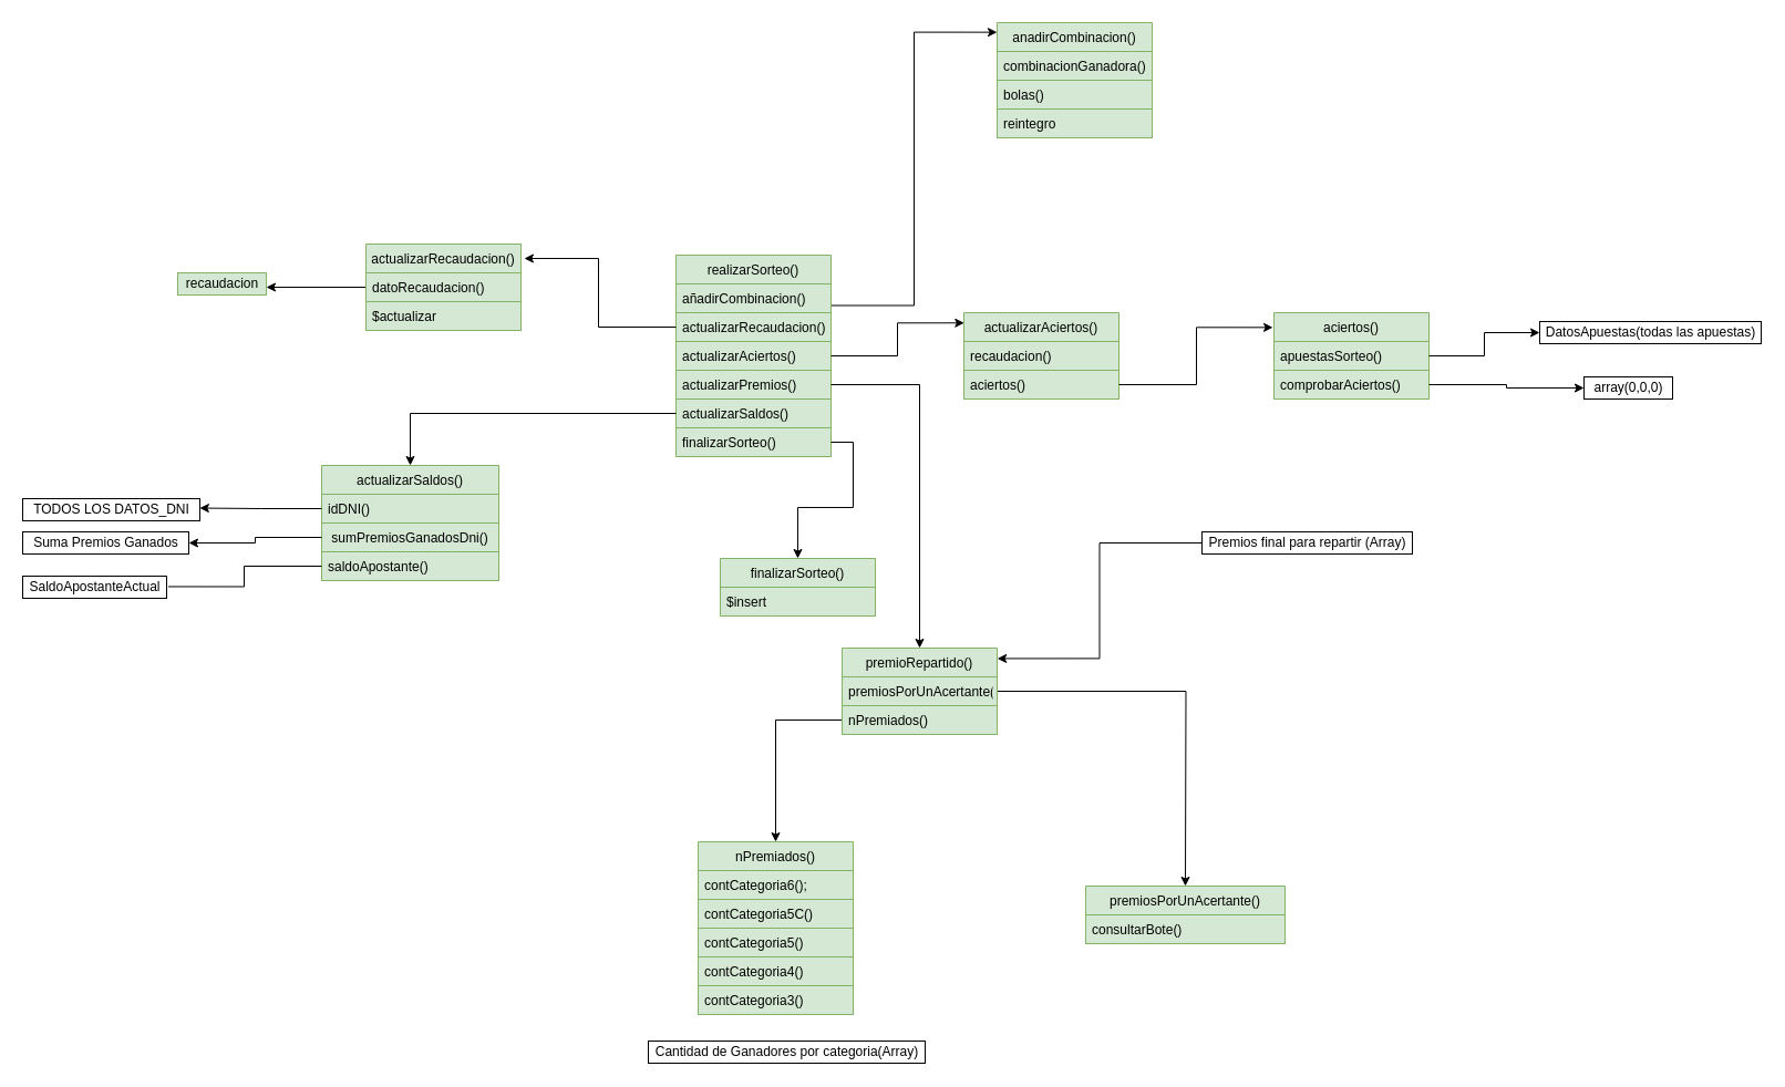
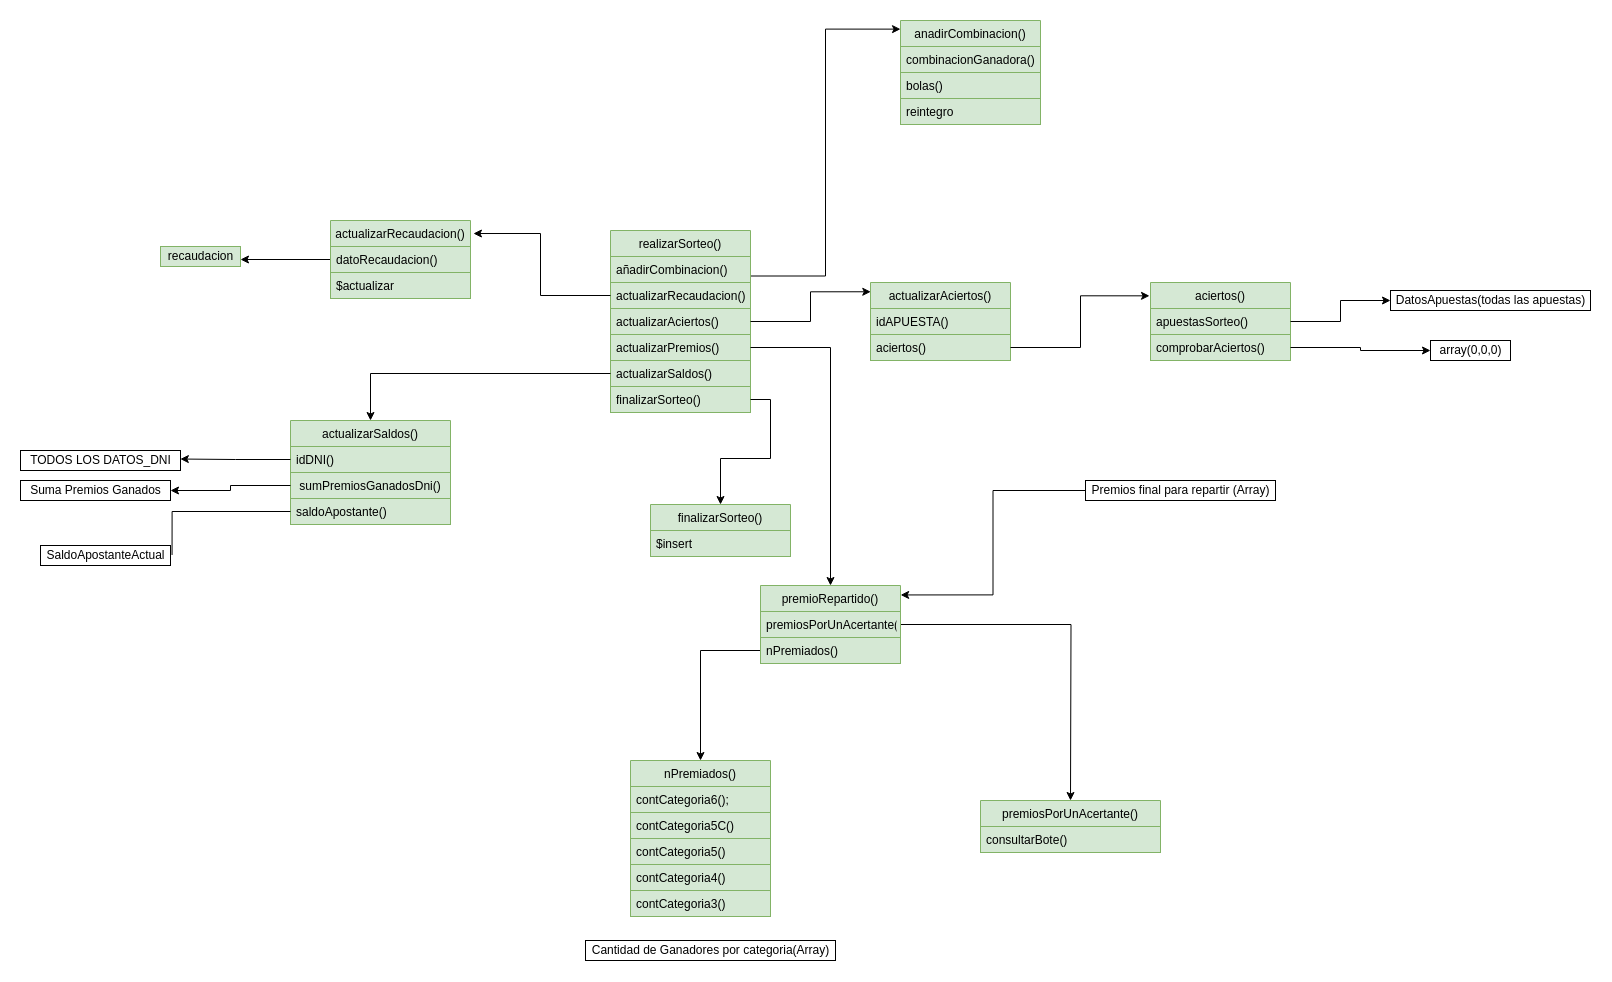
  <mxCell id="0" />
  <mxCell id="1" parent="0" />
  <mxCell id="2" style="edgeStyle=orthogonalEdgeStyle;rounded=0;orthogonalLoop=1;jettySize=auto;html=1;exitX=1;exitY=0.25;exitDx=0;exitDy=0;entryX=0;entryY=0.083;entryDx=0;entryDy=0;entryPerimeter=0;" parent="1" source="3" target="24" edge="1"><mxGeometry relative="1" as="geometry" /></mxCell>
  <mxCell id="3" value="realizarSorteo()" style="swimlane;fontStyle=0;childLayout=stackLayout;horizontal=1;startSize=26;horizontalStack=0;resizeParent=1;resizeParentMax=0;resizeLast=0;collapsible=1;marginBottom=0;strokeColor=#82b366;fillColor=#d5e8d4;" parent="1" vertex="1"><mxGeometry x="610" y="230" width="140" height="182" as="geometry" /></mxCell>
  <mxCell id="4" value="añadirCombinacion()" style="text;align=left;verticalAlign=top;spacingLeft=4;spacingRight=4;overflow=hidden;rotatable=0;points=[[0,0.5],[1,0.5]];portConstraint=eastwest;fillColor=#d5e8d4;strokeColor=#82b366;" parent="3" vertex="1"><mxGeometry y="26" width="140" height="26" as="geometry" /></mxCell>
  <mxCell id="5" value="actualizarRecaudacion()" style="text;align=left;verticalAlign=top;spacingLeft=4;spacingRight=4;overflow=hidden;rotatable=0;points=[[0,0.5],[1,0.5]];portConstraint=eastwest;fillColor=#d5e8d4;strokeColor=#82b366;" parent="3" vertex="1"><mxGeometry y="52" width="140" height="26" as="geometry" /></mxCell>
  <mxCell id="6" value="actualizarAciertos()" style="text;align=left;verticalAlign=top;spacingLeft=4;spacingRight=4;overflow=hidden;rotatable=0;points=[[0,0.5],[1,0.5]];portConstraint=eastwest;fillColor=#d5e8d4;strokeColor=#82b366;" parent="3" vertex="1"><mxGeometry y="78" width="140" height="26" as="geometry" /></mxCell>
  <mxCell id="7" value="actualizarPremios()" style="text;align=left;verticalAlign=top;spacingLeft=4;spacingRight=4;overflow=hidden;rotatable=0;points=[[0,0.5],[1,0.5]];portConstraint=eastwest;fillColor=#d5e8d4;strokeColor=#82b366;" parent="3" vertex="1"><mxGeometry y="104" width="140" height="26" as="geometry" /></mxCell>
  <mxCell id="8" value="actualizarSaldos()" style="text;align=left;verticalAlign=top;spacingLeft=4;spacingRight=4;overflow=hidden;rotatable=0;points=[[0,0.5],[1,0.5]];portConstraint=eastwest;fillColor=#d5e8d4;strokeColor=#82b366;" vertex="1" parent="3"><mxGeometry y="130" width="140" height="26" as="geometry" /></mxCell>
  <mxCell id="9" value="finalizarSorteo()" style="text;align=left;verticalAlign=top;spacingLeft=4;spacingRight=4;overflow=hidden;rotatable=0;points=[[0,0.5],[1,0.5]];portConstraint=eastwest;fillColor=#d5e8d4;strokeColor=#82b366;" parent="3" vertex="1"><mxGeometry y="156" width="140" height="26" as="geometry" /></mxCell>
  <mxCell id="10" style="edgeStyle=orthogonalEdgeStyle;rounded=0;orthogonalLoop=1;jettySize=auto;html=1;exitX=0;exitY=0.5;exitDx=0;exitDy=0;" parent="1" source="21" edge="1"><mxGeometry relative="1" as="geometry"><mxPoint x="240" y="259" as="targetPoint" /><Array as="points" /></mxGeometry></mxCell>
  <mxCell id="11" value="recaudacion" style="text;html=1;align=center;verticalAlign=middle;resizable=0;points=[];autosize=1;fillColor=#d5e8d4;strokeColor=#82b366;" parent="1" vertex="1"><mxGeometry x="160" y="246" width="80" height="20" as="geometry" /></mxCell>
  <mxCell id="12" value="DatosApuestas(todas las apuestas)" style="text;html=1;align=center;verticalAlign=middle;resizable=0;points=[];autosize=1;fillColor=#ffffff;strokeColor=#000000;" parent="1" vertex="1"><mxGeometry x="1390" y="290" width="200" height="20" as="geometry" /></mxCell>
  <mxCell id="13" value="array(0,0,0)" style="text;html=1;align=center;verticalAlign=middle;resizable=0;points=[];autosize=1;fillColor=#ffffff;strokeColor=#000000;" parent="1" vertex="1"><mxGeometry x="1430" y="340" width="80" height="20" as="geometry" /></mxCell>
  <mxCell id="14" style="edgeStyle=orthogonalEdgeStyle;rounded=0;orthogonalLoop=1;jettySize=auto;html=1;exitX=0;exitY=0.5;exitDx=0;exitDy=0;entryX=1.021;entryY=0.167;entryDx=0;entryDy=0;entryPerimeter=0;" parent="1" source="5" target="20" edge="1"><mxGeometry relative="1" as="geometry" /></mxCell>
  <mxCell id="15" value="actualizarAciertos()" style="swimlane;fontStyle=0;childLayout=stackLayout;horizontal=1;startSize=26;horizontalStack=0;resizeParent=1;resizeParentMax=0;resizeLast=0;collapsible=1;marginBottom=0;strokeColor=#82b366;fillColor=#d5e8d4;" parent="1" vertex="1"><mxGeometry x="870" y="282" width="140" height="78" as="geometry" /></mxCell>
- <mxCell id="16" value="recaudacion()" style="text;align=left;verticalAlign=top;spacingLeft=4;spacingRight=4;overflow=hidden;rotatable=0;points=[[0,0.5],[1,0.5]];portConstraint=eastwest;fillColor=#d5e8d4;strokeColor=#82b366;" parent="15" vertex="1"><mxGeometry y="26" width="140" height="26" as="geometry" /></mxCell>
+ <mxCell id="16" value="idAPUESTA()" style="text;align=left;verticalAlign=top;spacingLeft=4;spacingRight=4;overflow=hidden;rotatable=0;points=[[0,0.5],[1,0.5]];portConstraint=eastwest;fillColor=#d5e8d4;strokeColor=#82b366;" parent="15" vertex="1"><mxGeometry y="26" width="140" height="26" as="geometry" /></mxCell>
  <mxCell id="17" value="aciertos()" style="text;align=left;verticalAlign=top;spacingLeft=4;spacingRight=4;overflow=hidden;rotatable=0;points=[[0,0.5],[1,0.5]];portConstraint=eastwest;fillColor=#d5e8d4;strokeColor=#82b366;" parent="15" vertex="1"><mxGeometry y="52" width="140" height="26" as="geometry" /></mxCell>
  <mxCell id="18" style="edgeStyle=orthogonalEdgeStyle;rounded=0;orthogonalLoop=1;jettySize=auto;html=1;exitX=1;exitY=0.5;exitDx=0;exitDy=0;entryX=0.002;entryY=0.119;entryDx=0;entryDy=0;entryPerimeter=0;" parent="1" source="6" target="15" edge="1"><mxGeometry relative="1" as="geometry" /></mxCell>
  <mxCell id="19" style="edgeStyle=orthogonalEdgeStyle;rounded=0;orthogonalLoop=1;jettySize=auto;html=1;exitX=1;exitY=0.5;exitDx=0;exitDy=0;entryX=-0.007;entryY=0.171;entryDx=0;entryDy=0;entryPerimeter=0;" parent="1" source="17" target="28" edge="1"><mxGeometry relative="1" as="geometry" /></mxCell>
  <mxCell id="20" value="actualizarRecaudacion()" style="swimlane;fontStyle=0;childLayout=stackLayout;horizontal=1;startSize=26;horizontalStack=0;resizeParent=1;resizeParentMax=0;resizeLast=0;collapsible=1;marginBottom=0;strokeColor=#82b366;fillColor=#d5e8d4;" parent="1" vertex="1"><mxGeometry x="330" y="220" width="140" height="78" as="geometry" /></mxCell>
  <mxCell id="21" value="datoRecaudacion()" style="text;align=left;verticalAlign=top;spacingLeft=4;spacingRight=4;overflow=hidden;rotatable=0;points=[[0,0.5],[1,0.5]];portConstraint=eastwest;fillColor=#d5e8d4;strokeColor=#82b366;" parent="20" vertex="1"><mxGeometry y="26" width="140" height="26" as="geometry" /></mxCell>
  <mxCell id="22" value="$actualizar" style="text;align=left;verticalAlign=top;spacingLeft=4;spacingRight=4;overflow=hidden;rotatable=0;points=[[0,0.5],[1,0.5]];portConstraint=eastwest;fillColor=#d5e8d4;strokeColor=#82b366;" parent="20" vertex="1"><mxGeometry y="52" width="140" height="26" as="geometry" /></mxCell>
  <mxCell id="23" style="edgeStyle=orthogonalEdgeStyle;rounded=0;orthogonalLoop=1;jettySize=auto;html=1;exitX=1;exitY=0.5;exitDx=0;exitDy=0;" parent="1" source="9" target="46" edge="1"><mxGeometry relative="1" as="geometry" /></mxCell>
  <mxCell id="24" value="anadirCombinacion()" style="swimlane;fontStyle=0;childLayout=stackLayout;horizontal=1;startSize=26;horizontalStack=0;resizeParent=1;resizeParentMax=0;resizeLast=0;collapsible=1;marginBottom=0;strokeColor=#82b366;fillColor=#d5e8d4;" parent="1" vertex="1"><mxGeometry x="900" y="20" width="140" height="104" as="geometry" /></mxCell>
  <mxCell id="25" value="combinacionGanadora()" style="text;align=left;verticalAlign=top;spacingLeft=4;spacingRight=4;overflow=hidden;rotatable=0;points=[[0,0.5],[1,0.5]];portConstraint=eastwest;fillColor=#d5e8d4;strokeColor=#82b366;" parent="24" vertex="1"><mxGeometry y="26" width="140" height="26" as="geometry" /></mxCell>
  <mxCell id="26" value="bolas()" style="text;align=left;verticalAlign=top;spacingLeft=4;spacingRight=4;overflow=hidden;rotatable=0;points=[[0,0.5],[1,0.5]];portConstraint=eastwest;fillColor=#d5e8d4;strokeColor=#82b366;" parent="24" vertex="1"><mxGeometry y="52" width="140" height="26" as="geometry" /></mxCell>
  <mxCell id="27" value="reintegro" style="text;align=left;verticalAlign=top;spacingLeft=4;spacingRight=4;overflow=hidden;rotatable=0;points=[[0,0.5],[1,0.5]];portConstraint=eastwest;fillColor=#d5e8d4;strokeColor=#82b366;" parent="24" vertex="1"><mxGeometry y="78" width="140" height="26" as="geometry" /></mxCell>
  <mxCell id="28" value="aciertos()" style="swimlane;fontStyle=0;childLayout=stackLayout;horizontal=1;startSize=26;horizontalStack=0;resizeParent=1;resizeParentMax=0;resizeLast=0;collapsible=1;marginBottom=0;strokeColor=#82b366;fillColor=#d5e8d4;" parent="1" vertex="1"><mxGeometry x="1150" y="282" width="140" height="78" as="geometry" /></mxCell>
  <mxCell id="29" value="apuestasSorteo()" style="text;align=left;verticalAlign=top;spacingLeft=4;spacingRight=4;overflow=hidden;rotatable=0;points=[[0,0.5],[1,0.5]];portConstraint=eastwest;fillColor=#d5e8d4;strokeColor=#82b366;" parent="28" vertex="1"><mxGeometry y="26" width="140" height="26" as="geometry" /></mxCell>
  <mxCell id="30" value="comprobarAciertos()" style="text;align=left;verticalAlign=top;spacingLeft=4;spacingRight=4;overflow=hidden;rotatable=0;points=[[0,0.5],[1,0.5]];portConstraint=eastwest;fillColor=#d5e8d4;strokeColor=#82b366;" parent="28" vertex="1"><mxGeometry y="52" width="140" height="26" as="geometry" /></mxCell>
  <mxCell id="31" value="TODOS LOS DATOS_DNI" style="text;html=1;align=center;verticalAlign=middle;resizable=0;points=[];autosize=1;fillColor=#ffffff;strokeColor=#000000;" parent="1" vertex="1"><mxGeometry x="20" y="450" width="160" height="20" as="geometry" /></mxCell>
  <mxCell id="32" value="actualizarSaldos()" style="swimlane;fontStyle=0;childLayout=stackLayout;horizontal=1;startSize=26;horizontalStack=0;resizeParent=1;resizeParentMax=0;resizeLast=0;collapsible=1;marginBottom=0;strokeColor=#82b366;fillColor=#d5e8d4;" parent="1" vertex="1"><mxGeometry x="290" y="420" width="160" height="104" as="geometry" /></mxCell>
  <mxCell id="33" value="idDNI()" style="text;align=left;verticalAlign=top;spacingLeft=4;spacingRight=4;overflow=hidden;rotatable=0;points=[[0,0.5],[1,0.5]];portConstraint=eastwest;fillColor=#d5e8d4;strokeColor=#82b366;" parent="32" vertex="1"><mxGeometry y="26" width="160" height="26" as="geometry" /></mxCell>
  <mxCell id="34" value=" sumPremiosGanadosDni()" style="text;align=left;verticalAlign=top;spacingLeft=4;spacingRight=4;overflow=hidden;rotatable=0;points=[[0,0.5],[1,0.5]];portConstraint=eastwest;fillColor=#d5e8d4;strokeColor=#82b366;" parent="32" vertex="1"><mxGeometry y="52" width="160" height="26" as="geometry" /></mxCell>
  <mxCell id="35" value="saldoApostante()" style="text;align=left;verticalAlign=top;spacingLeft=4;spacingRight=4;overflow=hidden;rotatable=0;points=[[0,0.5],[1,0.5]];portConstraint=eastwest;fillColor=#d5e8d4;strokeColor=#82b366;" parent="32" vertex="1"><mxGeometry y="78" width="160" height="26" as="geometry" /></mxCell>
  <mxCell id="36" value="Suma Premios Ganados" style="text;html=1;align=center;verticalAlign=middle;resizable=0;points=[];autosize=1;fillColor=#ffffff;strokeColor=#000000;" parent="1" vertex="1"><mxGeometry x="20" y="480" width="150" height="20" as="geometry" /></mxCell>
- <mxCell id="37" value="SaldoApostanteActual" style="text;html=1;align=center;verticalAlign=middle;resizable=0;points=[];autosize=1;fillColor=#ffffff;strokeColor=#000000;" parent="1" vertex="1"><mxGeometry x="20" y="520" width="130" height="20" as="geometry" /></mxCell>
+ <mxCell id="37" value="SaldoApostanteActual" style="text;html=1;align=center;verticalAlign=middle;resizable=0;points=[];autosize=1;fillColor=#ffffff;strokeColor=#000000;" parent="1" vertex="1"><mxGeometry x="40" y="545" width="130" height="20" as="geometry" /></mxCell>
  <mxCell id="38" value="Cantidad de Ganadores por categoria(Array)" style="text;html=1;align=center;verticalAlign=middle;resizable=0;points=[];autosize=1;fillColor=#ffffff;strokeColor=#000000;" vertex="1" parent="1"><mxGeometry x="585" y="940" width="250" height="20" as="geometry" /></mxCell>
  <mxCell id="39" style="edgeStyle=orthogonalEdgeStyle;rounded=0;orthogonalLoop=1;jettySize=auto;html=1;entryX=1.001;entryY=0.121;entryDx=0;entryDy=0;entryPerimeter=0;" edge="1" parent="1" source="40" target="60"><mxGeometry relative="1" as="geometry" /></mxCell>
  <mxCell id="40" value="Premios final para repartir (Array)" style="text;html=1;align=center;verticalAlign=middle;resizable=0;points=[];autosize=1;fillColor=#ffffff;strokeColor=#000000;" vertex="1" parent="1"><mxGeometry x="1085" y="480" width="190" height="20" as="geometry" /></mxCell>
  <mxCell id="41" style="edgeStyle=orthogonalEdgeStyle;rounded=0;orthogonalLoop=1;jettySize=auto;html=1;entryX=0.999;entryY=0.426;entryDx=0;entryDy=0;entryPerimeter=0;" edge="1" parent="1" source="33" target="31"><mxGeometry relative="1" as="geometry" /></mxCell>
  <mxCell id="42" style="edgeStyle=orthogonalEdgeStyle;rounded=0;orthogonalLoop=1;jettySize=auto;html=1;" edge="1" parent="1" source="34" target="36"><mxGeometry relative="1" as="geometry" /></mxCell>
  <mxCell id="43" style="edgeStyle=orthogonalEdgeStyle;rounded=0;orthogonalLoop=1;jettySize=auto;html=1;entryX=1.012;entryY=0.474;entryDx=0;entryDy=0;entryPerimeter=0;endArrow=none;" edge="1" parent="1" source="35" target="37"><mxGeometry relative="1" as="geometry" /></mxCell>
  <mxCell id="44" style="edgeStyle=orthogonalEdgeStyle;rounded=0;orthogonalLoop=1;jettySize=auto;html=1;" edge="1" parent="1" source="30" target="13"><mxGeometry relative="1" as="geometry" /></mxCell>
  <mxCell id="45" style="edgeStyle=orthogonalEdgeStyle;rounded=0;orthogonalLoop=1;jettySize=auto;html=1;" edge="1" parent="1" source="29" target="12"><mxGeometry relative="1" as="geometry" /></mxCell>
  <mxCell id="46" value="finalizarSorteo()" style="swimlane;fontStyle=0;childLayout=stackLayout;horizontal=1;startSize=26;horizontalStack=0;resizeParent=1;resizeParentMax=0;resizeLast=0;collapsible=1;marginBottom=0;strokeColor=#82b366;fillColor=#d5e8d4;" parent="1" vertex="1"><mxGeometry x="650" y="504" width="140" height="52" as="geometry"><mxRectangle x="330" y="440" width="120" height="26" as="alternateBounds" /></mxGeometry></mxCell>
  <mxCell id="47" value="$insert" style="text;align=left;verticalAlign=top;spacingLeft=4;spacingRight=4;overflow=hidden;rotatable=0;points=[[0,0.5],[1,0.5]];portConstraint=eastwest;fillColor=#d5e8d4;strokeColor=#82b366;" parent="46" vertex="1"><mxGeometry y="26" width="140" height="26" as="geometry" /></mxCell>
  <mxCell id="48" style="edgeStyle=orthogonalEdgeStyle;rounded=0;orthogonalLoop=1;jettySize=auto;html=1;" edge="1" parent="1" source="62" target="49"><mxGeometry relative="1" as="geometry" /></mxCell>
  <mxCell id="49" value="nPremiados()" style="swimlane;fontStyle=0;childLayout=stackLayout;horizontal=1;startSize=26;horizontalStack=0;resizeParent=1;resizeParentMax=0;resizeLast=0;collapsible=1;marginBottom=0;strokeColor=#82b366;fillColor=#d5e8d4;" vertex="1" parent="1"><mxGeometry x="630" y="760" width="140" height="156" as="geometry" /></mxCell>
  <mxCell id="50" value="contCategoria6();" style="text;align=left;verticalAlign=top;spacingLeft=4;spacingRight=4;overflow=hidden;rotatable=0;points=[[0,0.5],[1,0.5]];portConstraint=eastwest;fillColor=#d5e8d4;strokeColor=#82b366;" vertex="1" parent="49"><mxGeometry y="26" width="140" height="26" as="geometry" /></mxCell>
  <mxCell id="51" value="contCategoria5C()" style="text;align=left;verticalAlign=top;spacingLeft=4;spacingRight=4;overflow=hidden;rotatable=0;points=[[0,0.5],[1,0.5]];portConstraint=eastwest;fillColor=#d5e8d4;strokeColor=#82b366;" vertex="1" parent="49"><mxGeometry y="52" width="140" height="26" as="geometry" /></mxCell>
  <mxCell id="52" value="contCategoria5()" style="text;align=left;verticalAlign=top;spacingLeft=4;spacingRight=4;overflow=hidden;rotatable=0;points=[[0,0.5],[1,0.5]];portConstraint=eastwest;fillColor=#d5e8d4;strokeColor=#82b366;" vertex="1" parent="49"><mxGeometry y="78" width="140" height="26" as="geometry" /></mxCell>
  <mxCell id="53" value="contCategoria4()" style="text;align=left;verticalAlign=top;spacingLeft=4;spacingRight=4;overflow=hidden;rotatable=0;points=[[0,0.5],[1,0.5]];portConstraint=eastwest;fillColor=#d5e8d4;strokeColor=#82b366;" vertex="1" parent="49"><mxGeometry y="104" width="140" height="26" as="geometry" /></mxCell>
  <mxCell id="54" value="contCategoria3()" style="text;align=left;verticalAlign=top;spacingLeft=4;spacingRight=4;overflow=hidden;rotatable=0;points=[[0,0.5],[1,0.5]];portConstraint=eastwest;fillColor=#d5e8d4;strokeColor=#82b366;" vertex="1" parent="49"><mxGeometry y="130" width="140" height="26" as="geometry" /></mxCell>
  <mxCell id="55" style="edgeStyle=orthogonalEdgeStyle;rounded=0;orthogonalLoop=1;jettySize=auto;html=1;" edge="1" parent="1" source="61"><mxGeometry relative="1" as="geometry"><mxPoint x="1070" y="800" as="targetPoint" /></mxGeometry></mxCell>
  <mxCell id="56" value="premiosPorUnAcertante()" style="swimlane;fontStyle=0;childLayout=stackLayout;horizontal=1;startSize=26;horizontalStack=0;resizeParent=1;resizeParentMax=0;resizeLast=0;collapsible=1;marginBottom=0;strokeColor=#82b366;fillColor=#d5e8d4;" vertex="1" parent="1"><mxGeometry x="980" y="800" width="180" height="52" as="geometry" /></mxCell>
  <mxCell id="57" value="consultarBote()" style="text;align=left;verticalAlign=top;spacingLeft=4;spacingRight=4;overflow=hidden;rotatable=0;points=[[0,0.5],[1,0.5]];portConstraint=eastwest;fillColor=#d5e8d4;strokeColor=#82b366;" vertex="1" parent="56"><mxGeometry y="26" width="180" height="26" as="geometry" /></mxCell>
  <mxCell id="58" style="edgeStyle=orthogonalEdgeStyle;rounded=0;orthogonalLoop=1;jettySize=auto;html=1;" edge="1" parent="1" source="8" target="32"><mxGeometry relative="1" as="geometry" /></mxCell>
  <mxCell id="59" style="edgeStyle=orthogonalEdgeStyle;rounded=0;orthogonalLoop=1;jettySize=auto;html=1;" edge="1" parent="1" source="7" target="60"><mxGeometry relative="1" as="geometry"><mxPoint x="540" y="600" as="targetPoint" /></mxGeometry></mxCell>
  <mxCell id="60" value="premioRepartido()" style="swimlane;fontStyle=0;childLayout=stackLayout;horizontal=1;startSize=26;horizontalStack=0;resizeParent=1;resizeParentMax=0;resizeLast=0;collapsible=1;marginBottom=0;strokeColor=#82b366;fillColor=#d5e8d4;" vertex="1" parent="1"><mxGeometry x="760" y="585" width="140" height="78" as="geometry" /></mxCell>
  <mxCell id="61" value="premiosPorUnAcertante()" style="text;align=left;verticalAlign=top;spacingLeft=4;spacingRight=4;overflow=hidden;rotatable=0;points=[[0,0.5],[1,0.5]];portConstraint=eastwest;fillColor=#d5e8d4;strokeColor=#82b366;" vertex="1" parent="60"><mxGeometry y="26" width="140" height="26" as="geometry" /></mxCell>
  <mxCell id="62" value="nPremiados()" style="text;align=left;verticalAlign=top;spacingLeft=4;spacingRight=4;overflow=hidden;rotatable=0;points=[[0,0.5],[1,0.5]];portConstraint=eastwest;fillColor=#d5e8d4;strokeColor=#82b366;" vertex="1" parent="60"><mxGeometry y="52" width="140" height="26" as="geometry" /></mxCell>
